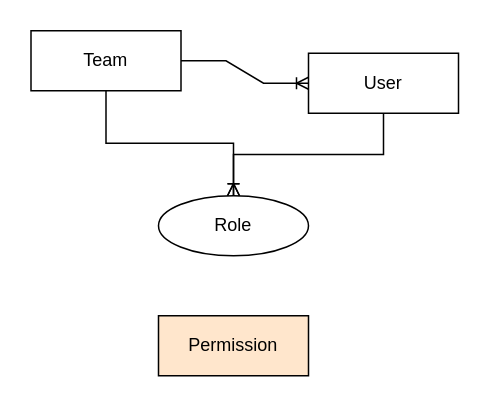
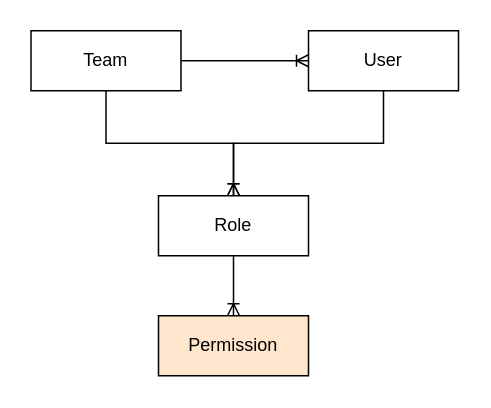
  <mxCell id="0" />
  <mxCell id="1" parent="0" />
- <mxCell id="2" value="User" style="whiteSpace=wrap;html=1;align=center;" parent="1" vertex="1"><mxGeometry x="205" y="35" width="100" height="40" as="geometry" /></mxCell>
+ <mxCell id="2" value="User" style="whiteSpace=wrap;html=1;align=center;" parent="1" vertex="1"><mxGeometry x="205" y="20" width="100" height="40" as="geometry" /></mxCell>
  <mxCell id="3" value="Team" style="whiteSpace=wrap;html=1;align=center;" parent="1" vertex="1"><mxGeometry x="20" y="20" width="100" height="40" as="geometry" /></mxCell>
- <mxCell id="4" value="Role" style="ellipse;whiteSpace=wrap;html=1;align=center;" parent="1" vertex="1"><mxGeometry x="105" y="130" width="100" height="40" as="geometry" /></mxCell>
+ <mxCell id="4" value="Role" style="whiteSpace=wrap;html=1;align=center;" parent="1" vertex="1"><mxGeometry x="105" y="130" width="100" height="40" as="geometry" /></mxCell>
  <mxCell id="5" value="Permission" style="whiteSpace=wrap;html=1;align=center;fillColor=#ffe6cc;" parent="1" vertex="1"><mxGeometry x="105" y="210" width="100" height="40" as="geometry" /></mxCell>
  <mxCell id="6" value="" style="edgeStyle=entityRelationEdgeStyle;fontSize=12;html=1;endArrow=ERoneToMany;rounded=0;exitX=1;exitY=0.5;exitDx=0;exitDy=0;" parent="1" source="3" target="2" edge="1"><mxGeometry width="100" height="100" relative="1" as="geometry"><mxPoint x="-95" y="340" as="sourcePoint" /><mxPoint x="5" y="240" as="targetPoint" /></mxGeometry></mxCell>
  <mxCell id="7" value="" style="edgeStyle=orthogonalEdgeStyle;fontSize=12;html=1;endArrow=ERoneToMany;rounded=0;exitX=0.5;exitY=1;exitDx=0;exitDy=0;entryX=0.5;entryY=0;entryDx=0;entryDy=0;" parent="1" source="3" target="4" edge="1"><mxGeometry width="100" height="100" relative="1" as="geometry"><mxPoint x="220" y="130" as="sourcePoint" /><mxPoint x="135" y="130" as="targetPoint" /></mxGeometry></mxCell>
  <mxCell id="8" value="" style="edgeStyle=orthogonalEdgeStyle;fontSize=12;html=1;endArrow=ERoneToMany;rounded=0;exitX=0.5;exitY=1;exitDx=0;exitDy=0;entryX=0.5;entryY=0;entryDx=0;entryDy=0;" parent="1" source="2" target="4" edge="1"><mxGeometry width="100" height="100" relative="1" as="geometry"><mxPoint x="65" y="70" as="sourcePoint" /><mxPoint x="135" y="130" as="targetPoint" /></mxGeometry></mxCell>
+ <mxCell id="9" value="" style="edgeStyle=orthogonalEdgeStyle;fontSize=12;html=1;endArrow=ERoneToMany;rounded=0;exitX=0.5;exitY=1;exitDx=0;exitDy=0;entryX=0.5;entryY=0;entryDx=0;entryDy=0;" parent="1" source="4" target="5" edge="1"><mxGeometry width="100" height="100" relative="1" as="geometry"><mxPoint x="-45" y="190" as="sourcePoint" /><mxPoint x="55" y="260" as="targetPoint" /></mxGeometry></mxCell>
